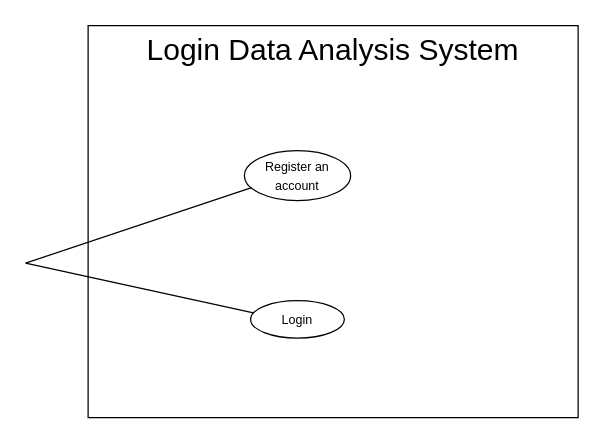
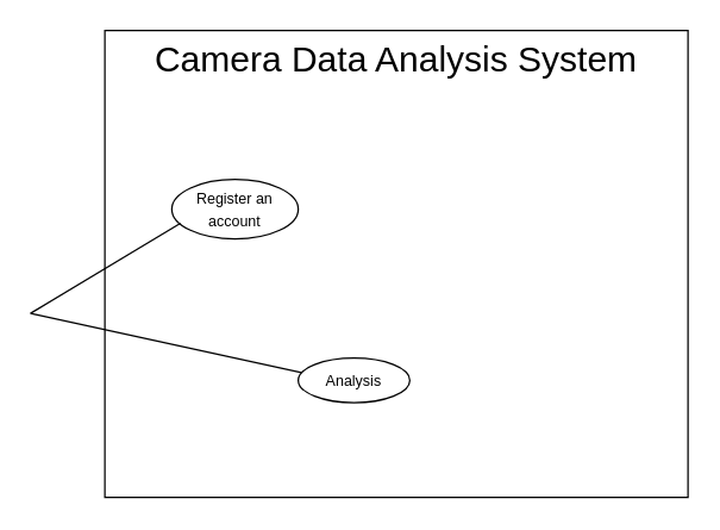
  <mxCell id="0" />
  <mxCell id="1" parent="0" />
  <mxCell id="2" value="" style="whiteSpace=wrap;html=1;aspect=fixed;resizeWidth=0;resizeHeight=0;" parent="1" vertex="1"><mxGeometry x="70" y="20" width="392" height="313.6" as="geometry" /></mxCell>
- <mxCell id="3" value="&lt;font style=&quot;font-size: 24px&quot;&gt;Login Data Analysis System&lt;/font&gt;" style="text;html=1;strokeColor=none;fillColor=none;align=center;verticalAlign=middle;whiteSpace=wrap;rounded=0;" parent="1" vertex="1"><mxGeometry x="101" y="30" width="330" height="20" as="geometry" /></mxCell>
- <mxCell id="4" value="&lt;font style=&quot;font-size: 10px&quot;&gt;Login&lt;/font&gt;" style="ellipse;whiteSpace=wrap;html=1;fillColor=#ffffff;gradientColor=none;" parent="1" vertex="1"><mxGeometry x="200" y="240" width="75" height="30" as="geometry" /></mxCell>
- <mxCell id="5" value="&lt;font style=&quot;font-size: 10px&quot;&gt;Register an account&lt;/font&gt;" style="ellipse;whiteSpace=wrap;html=1;fillColor=#ffffff;gradientColor=none;" parent="1" vertex="1"><mxGeometry x="195" y="120" width="85" height="40" as="geometry" /></mxCell>
+ <mxCell id="3" value="&lt;font style=&quot;font-size: 24px&quot;&gt;Camera Data Analysis System&lt;/font&gt;" style="text;html=1;strokeColor=none;fillColor=none;align=center;verticalAlign=middle;whiteSpace=wrap;rounded=0;" parent="1" vertex="1"><mxGeometry x="101" y="30" width="330" height="20" as="geometry" /></mxCell>
+ <mxCell id="4" value="&lt;font style=&quot;font-size: 10px&quot;&gt;Analysis&lt;/font&gt;" style="ellipse;whiteSpace=wrap;html=1;fillColor=#ffffff;gradientColor=none;" parent="1" vertex="1"><mxGeometry x="200" y="240" width="75" height="30" as="geometry" /></mxCell>
+ <mxCell id="5" value="&lt;font style=&quot;font-size: 10px&quot;&gt;Register an account&lt;/font&gt;" style="ellipse;whiteSpace=wrap;html=1;fillColor=#ffffff;gradientColor=none;" parent="1" vertex="1"><mxGeometry x="115" y="120" width="85" height="40" as="geometry" /></mxCell>
  <mxCell id="6" value="" style="endArrow=none;html=1;rounded=0;exitX=0.03;exitY=0.328;exitDx=0;exitDy=0;exitPerimeter=0;" parent="1" source="4" edge="1"><mxGeometry relative="1" as="geometry"><mxPoint x="184" y="228" as="sourcePoint" /><mxPoint x="20" y="210" as="targetPoint" /></mxGeometry></mxCell>
  <mxCell id="7" value="" style="endArrow=none;html=1;rounded=0;exitX=0.068;exitY=0.739;exitDx=0;exitDy=0;exitPerimeter=0;" parent="1" source="5" edge="1"><mxGeometry relative="1" as="geometry"><mxPoint x="203.125" y="238.08" as="sourcePoint" /><mxPoint x="20" y="210" as="targetPoint" /></mxGeometry></mxCell>
